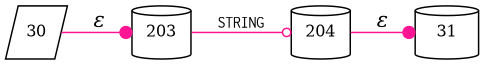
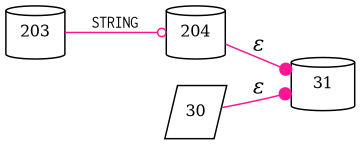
  digraph {
    rankdir=LR
    node [fixedsize=true fontsize=11 shape=cylinder peripheries=1]
    edge [arrowhead=dot color=deeppink fontname="Times-Italic"]
    n1 [label=31 width=.6 peripheries=""]
    n2 [label=203 width=.55]
    n3 [label=204 width=.55]
    n4 [label=30 shape=parallelogram width=.55]
    n2 -> n3 [arrowhead=odot arrowsize=.7 fontname=Courier fontsize=11 label=STRING]
    n3 -> n1 [label="&epsilon;"]
-   n4 -> n2 [label="&epsilon;"]
+   n4 -> n1 [label="&epsilon;"]
  }
